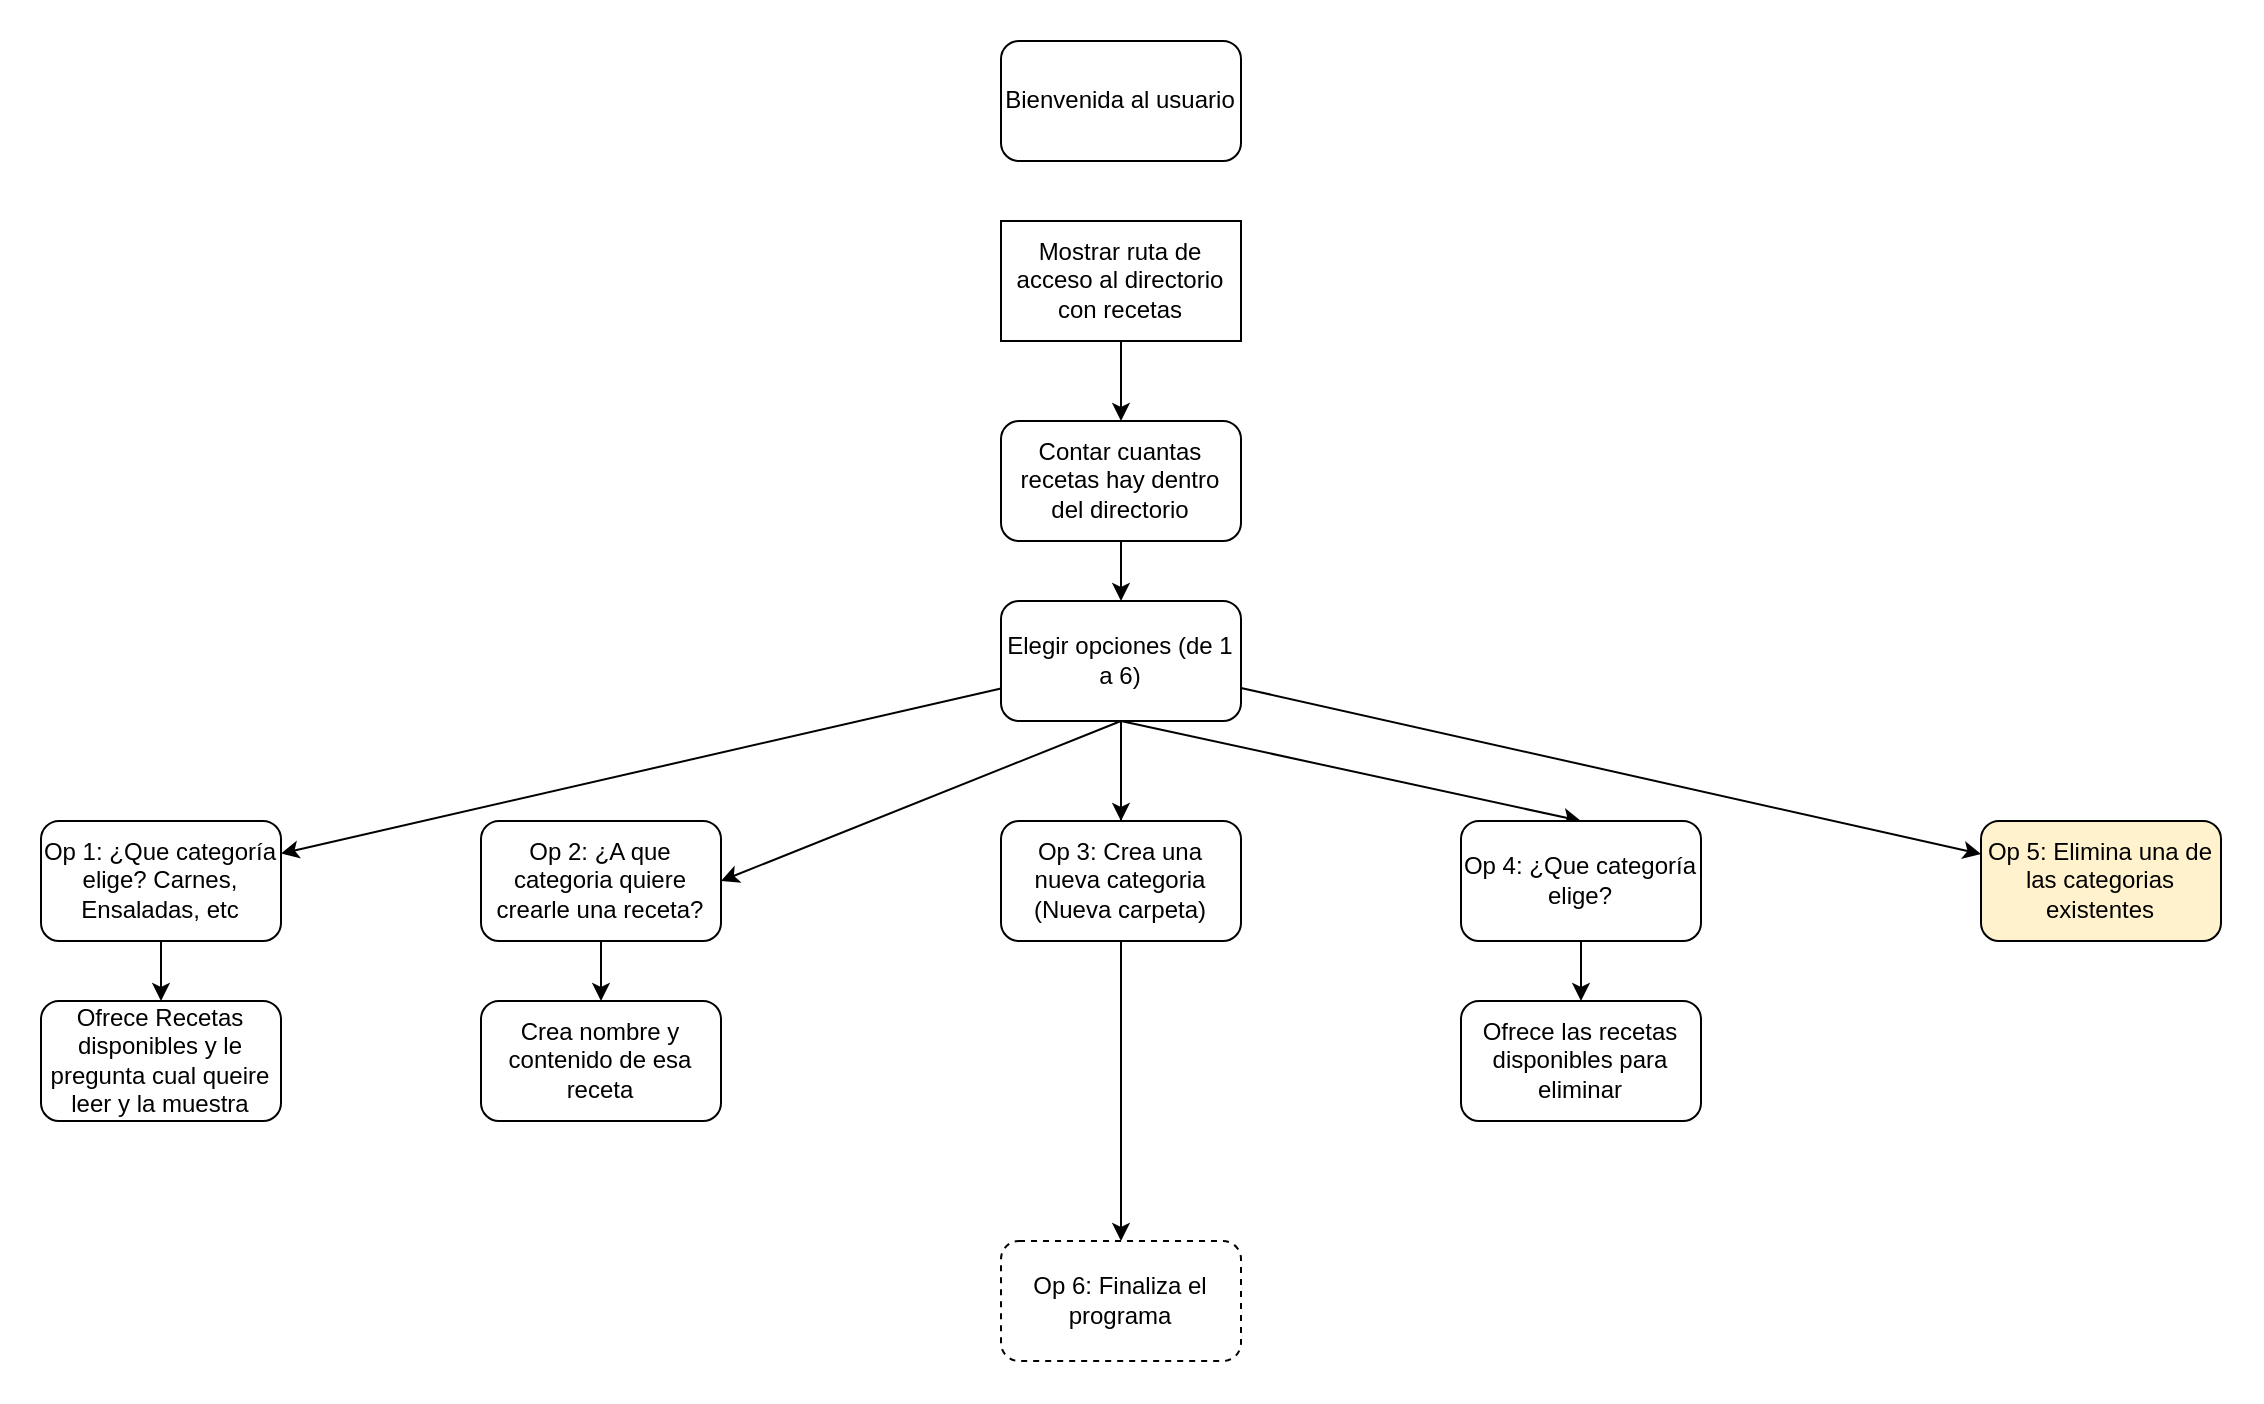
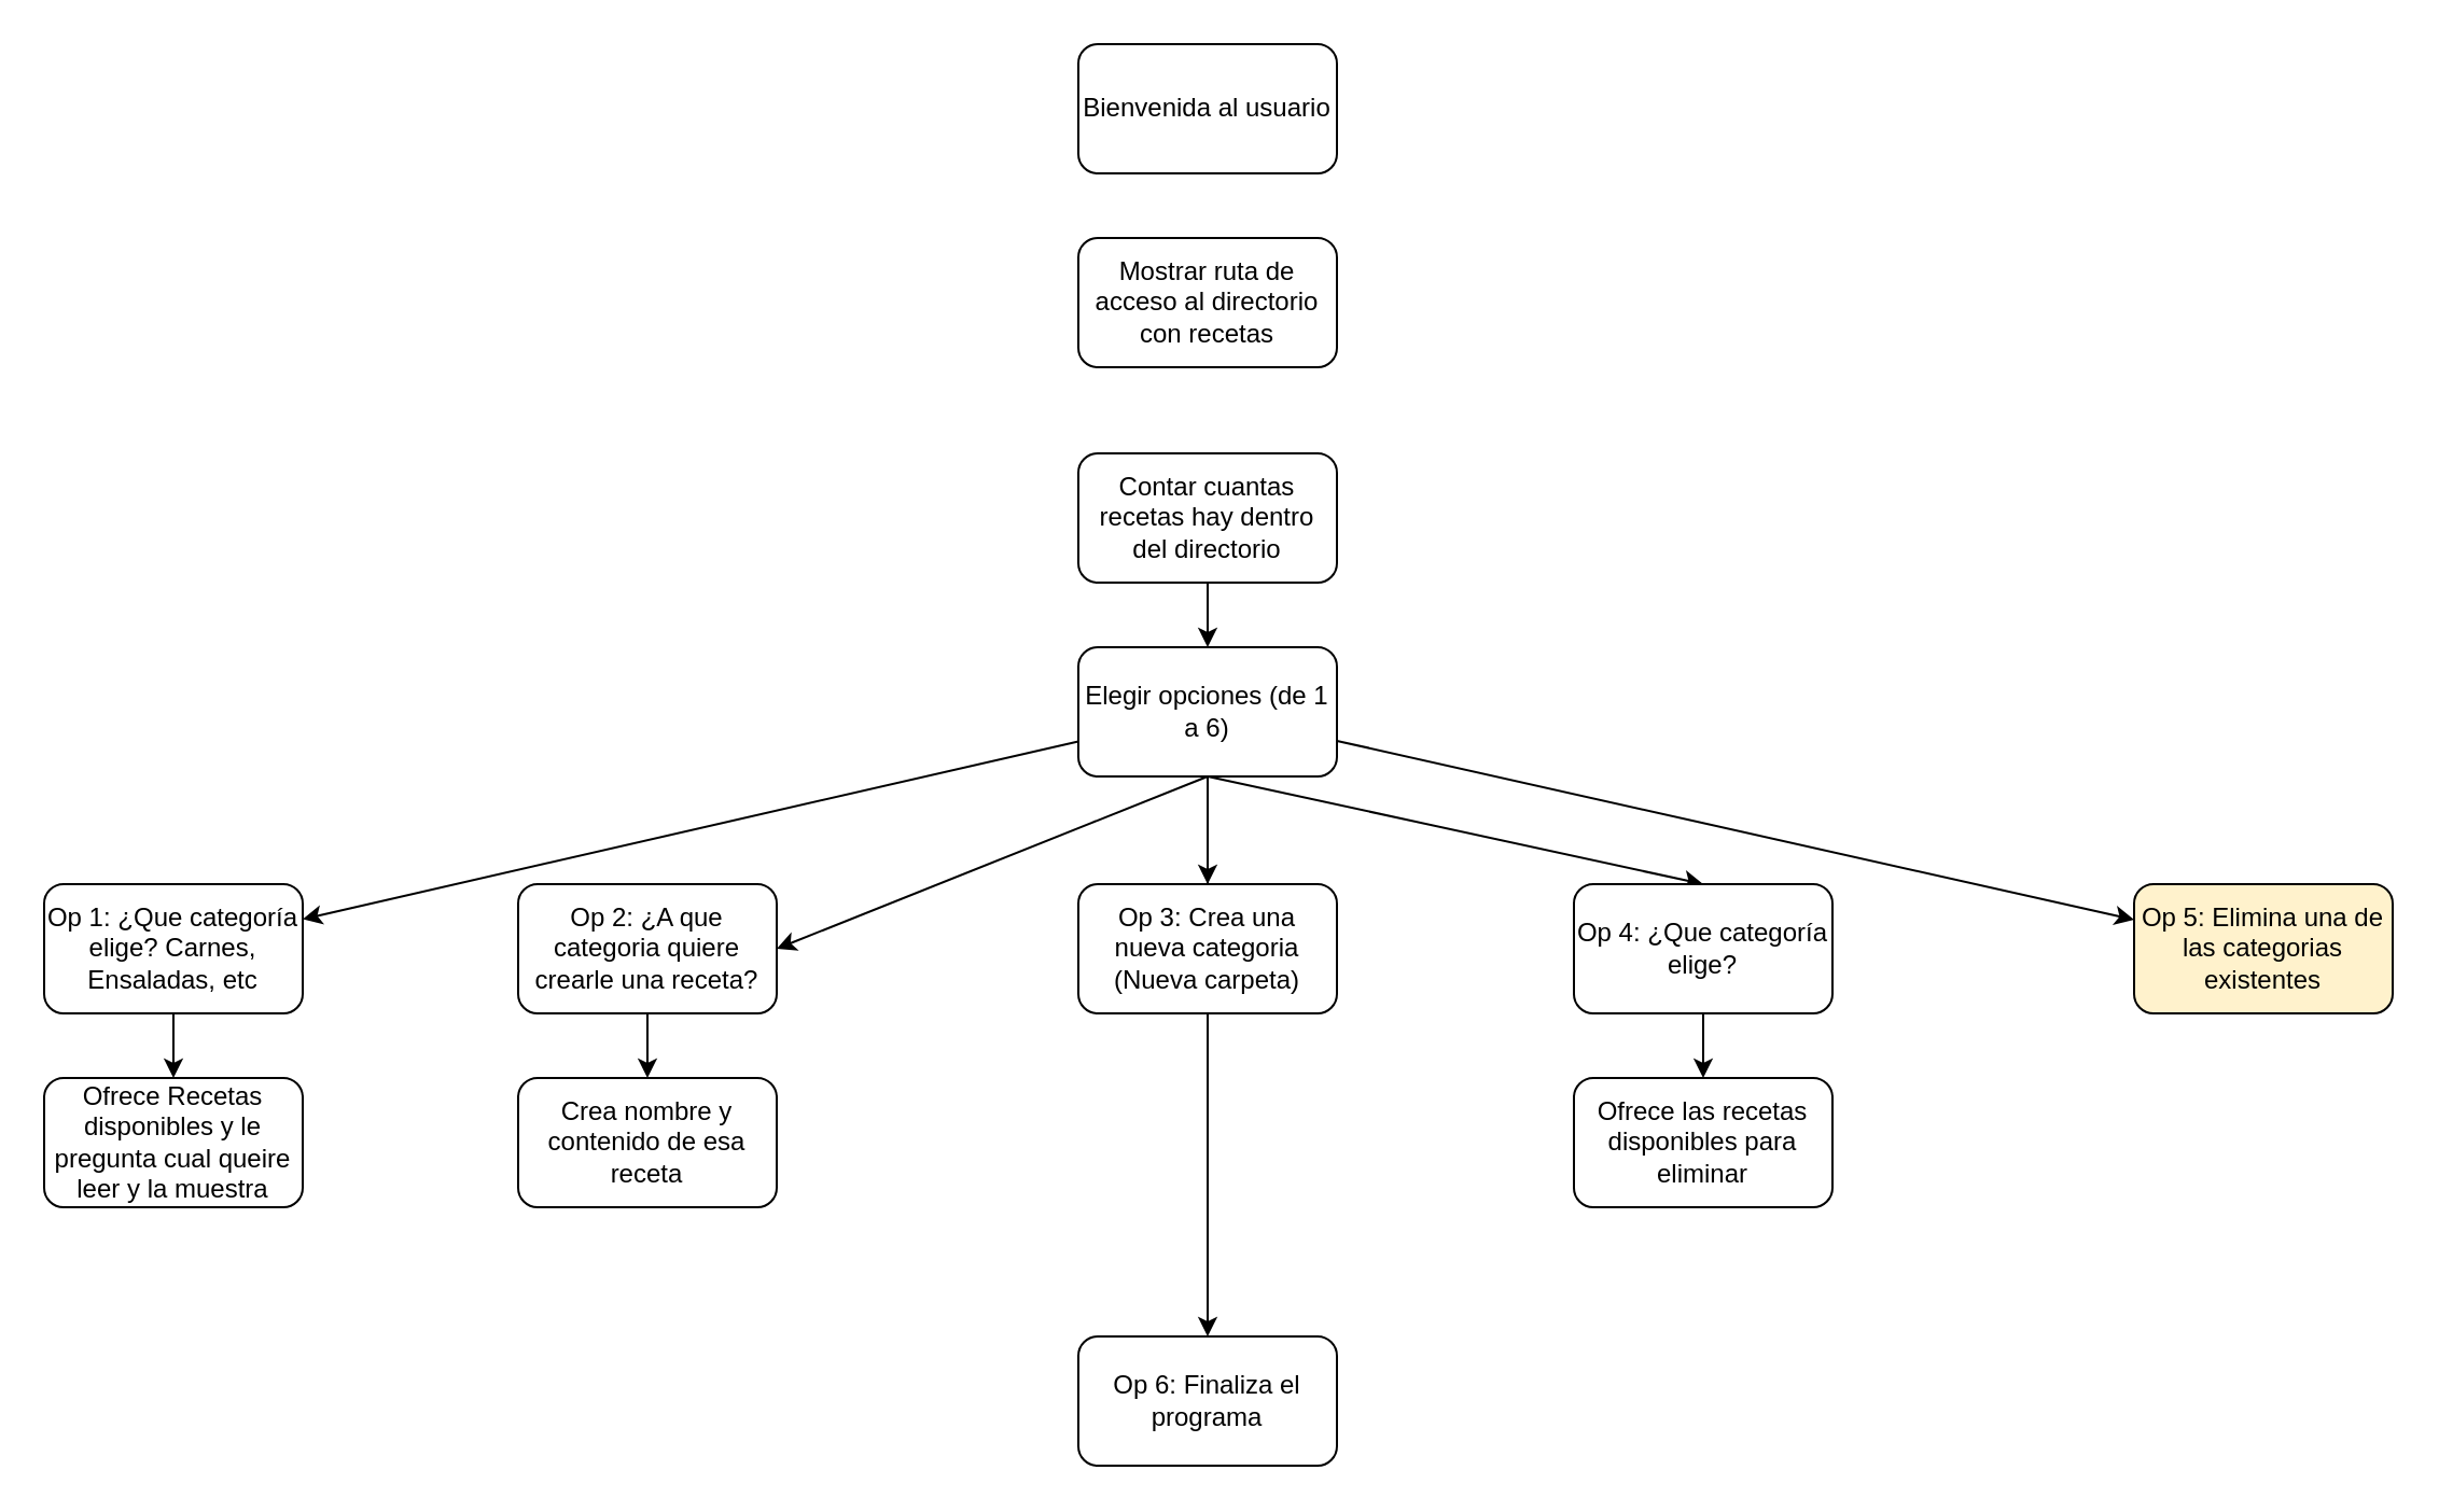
  <mxCell id="0" />
  <mxCell id="1" parent="0" />
  <mxCell id="2" value="Bienvenida al usuario" style="rounded=1;whiteSpace=wrap;html=1;" vertex="1" parent="1"><mxGeometry x="500" y="20" width="120" height="60" as="geometry" /></mxCell>
- <mxCell id="3" value="" style="edgeStyle=none;html=1;" edge="1" parent="1" source="4" target="6"><mxGeometry relative="1" as="geometry" /></mxCell>
- <mxCell id="4" value="Mostrar ruta de acceso al directorio con recetas" style="whiteSpace=wrap;html=1;rounded=0;" vertex="1" parent="1"><mxGeometry x="500" y="110" width="120" height="60" as="geometry" /></mxCell>
+ <mxCell id="4" value="Mostrar ruta de acceso al directorio con recetas" style="rounded=1;whiteSpace=wrap;html=1;" vertex="1" parent="1"><mxGeometry x="500" y="110" width="120" height="60" as="geometry" /></mxCell>
  <mxCell id="5" value="" style="edgeStyle=none;html=1;" edge="1" parent="1" source="6" target="13"><mxGeometry relative="1" as="geometry" /></mxCell>
  <mxCell id="6" value="Contar cuantas recetas hay dentro del directorio" style="whiteSpace=wrap;html=1;rounded=1;" vertex="1" parent="1"><mxGeometry x="500" y="210" width="120" height="60" as="geometry" /></mxCell>
  <mxCell id="7" value="" style="edgeStyle=none;html=1;" edge="1" parent="1" source="13" target="15"><mxGeometry relative="1" as="geometry" /></mxCell>
  <mxCell id="8" style="edgeStyle=none;html=1;exitX=0.5;exitY=1;exitDx=0;exitDy=0;entryX=1;entryY=0.5;entryDx=0;entryDy=0;" edge="1" parent="1" source="13" target="18"><mxGeometry relative="1" as="geometry" /></mxCell>
  <mxCell id="9" value="" style="edgeStyle=none;html=1;" edge="1" parent="1" source="13" target="20"><mxGeometry relative="1" as="geometry" /></mxCell>
  <mxCell id="10" style="edgeStyle=none;html=1;entryX=0.5;entryY=0;entryDx=0;entryDy=0;exitX=0.5;exitY=1;exitDx=0;exitDy=0;" edge="1" parent="1" source="13" target="22"><mxGeometry relative="1" as="geometry" /></mxCell>
  <mxCell id="11" style="edgeStyle=none;html=1;" edge="1" parent="1" source="13" target="24"><mxGeometry relative="1" as="geometry" /></mxCell>
  <mxCell id="12" style="edgeStyle=none;html=1;entryX=0.5;entryY=0;entryDx=0;entryDy=0;" edge="1" parent="1" source="13" target="25"><mxGeometry relative="1" as="geometry" /></mxCell>
  <mxCell id="13" value="Elegir opciones (de 1 a 6)" style="whiteSpace=wrap;html=1;rounded=1;" vertex="1" parent="1"><mxGeometry x="500" y="300" width="120" height="60" as="geometry" /></mxCell>
  <mxCell id="14" value="" style="edgeStyle=none;html=1;" edge="1" parent="1" source="15" target="16"><mxGeometry relative="1" as="geometry" /></mxCell>
  <mxCell id="15" value="Op 1: ¿Que categoría elige? Carnes, Ensaladas, etc" style="whiteSpace=wrap;html=1;rounded=1;" vertex="1" parent="1"><mxGeometry x="20" y="410" width="120" height="60" as="geometry" /></mxCell>
  <mxCell id="16" value="Ofrece Recetas disponibles y le pregunta cual queire leer y la muestra" style="whiteSpace=wrap;html=1;rounded=1;" vertex="1" parent="1"><mxGeometry x="20" y="500" width="120" height="60" as="geometry" /></mxCell>
  <mxCell id="17" value="" style="edgeStyle=none;html=1;" edge="1" parent="1" source="18" target="19"><mxGeometry relative="1" as="geometry" /></mxCell>
  <mxCell id="18" value="Op 2: ¿A que categoria quiere crearle una receta?" style="whiteSpace=wrap;html=1;rounded=1;" vertex="1" parent="1"><mxGeometry x="240" y="410" width="120" height="60" as="geometry" /></mxCell>
  <mxCell id="19" value="Crea nombre y contenido de esa receta" style="whiteSpace=wrap;html=1;rounded=1;" vertex="1" parent="1"><mxGeometry x="240" y="500" width="120" height="60" as="geometry" /></mxCell>
  <mxCell id="20" value="Op 3: Crea una nueva categoria (Nueva carpeta)" style="whiteSpace=wrap;html=1;rounded=1;" vertex="1" parent="1"><mxGeometry x="500" y="410" width="120" height="60" as="geometry" /></mxCell>
  <mxCell id="21" value="" style="edgeStyle=none;html=1;" edge="1" parent="1" source="22" target="23"><mxGeometry relative="1" as="geometry" /></mxCell>
  <mxCell id="22" value="Op 4: ¿Que categoría elige?" style="whiteSpace=wrap;html=1;rounded=1;" vertex="1" parent="1"><mxGeometry x="730" y="410" width="120" height="60" as="geometry" /></mxCell>
  <mxCell id="23" value="Ofrece las recetas disponibles para eliminar" style="whiteSpace=wrap;html=1;rounded=1;" vertex="1" parent="1"><mxGeometry x="730" y="500" width="120" height="60" as="geometry" /></mxCell>
  <mxCell id="24" value="Op 5: Elimina una de las categorias existentes" style="whiteSpace=wrap;html=1;rounded=1;fillColor=#fff2cc;" vertex="1" parent="1"><mxGeometry x="990" y="410" width="120" height="60" as="geometry" /></mxCell>
- <mxCell id="25" value="Op 6: Finaliza el programa" style="whiteSpace=wrap;html=1;rounded=1;dashed=1;" vertex="1" parent="1"><mxGeometry x="500" y="620" width="120" height="60" as="geometry" /></mxCell>
+ <mxCell id="25" value="Op 6: Finaliza el programa" style="whiteSpace=wrap;html=1;rounded=1;" vertex="1" parent="1"><mxGeometry x="500" y="620" width="120" height="60" as="geometry" /></mxCell>
